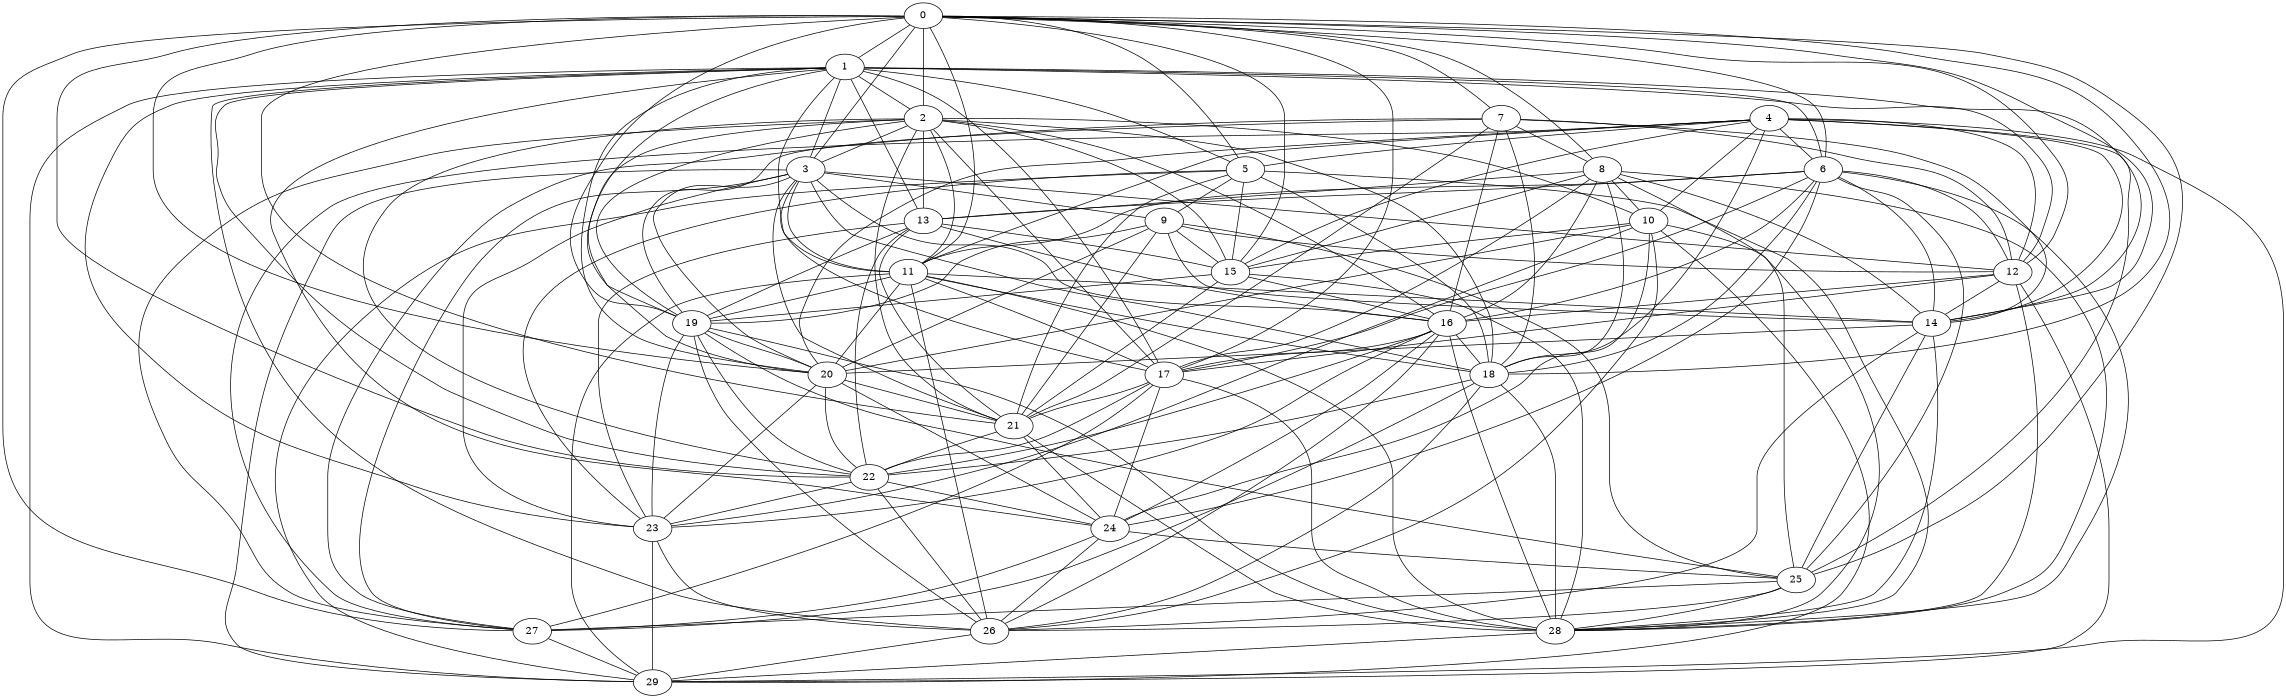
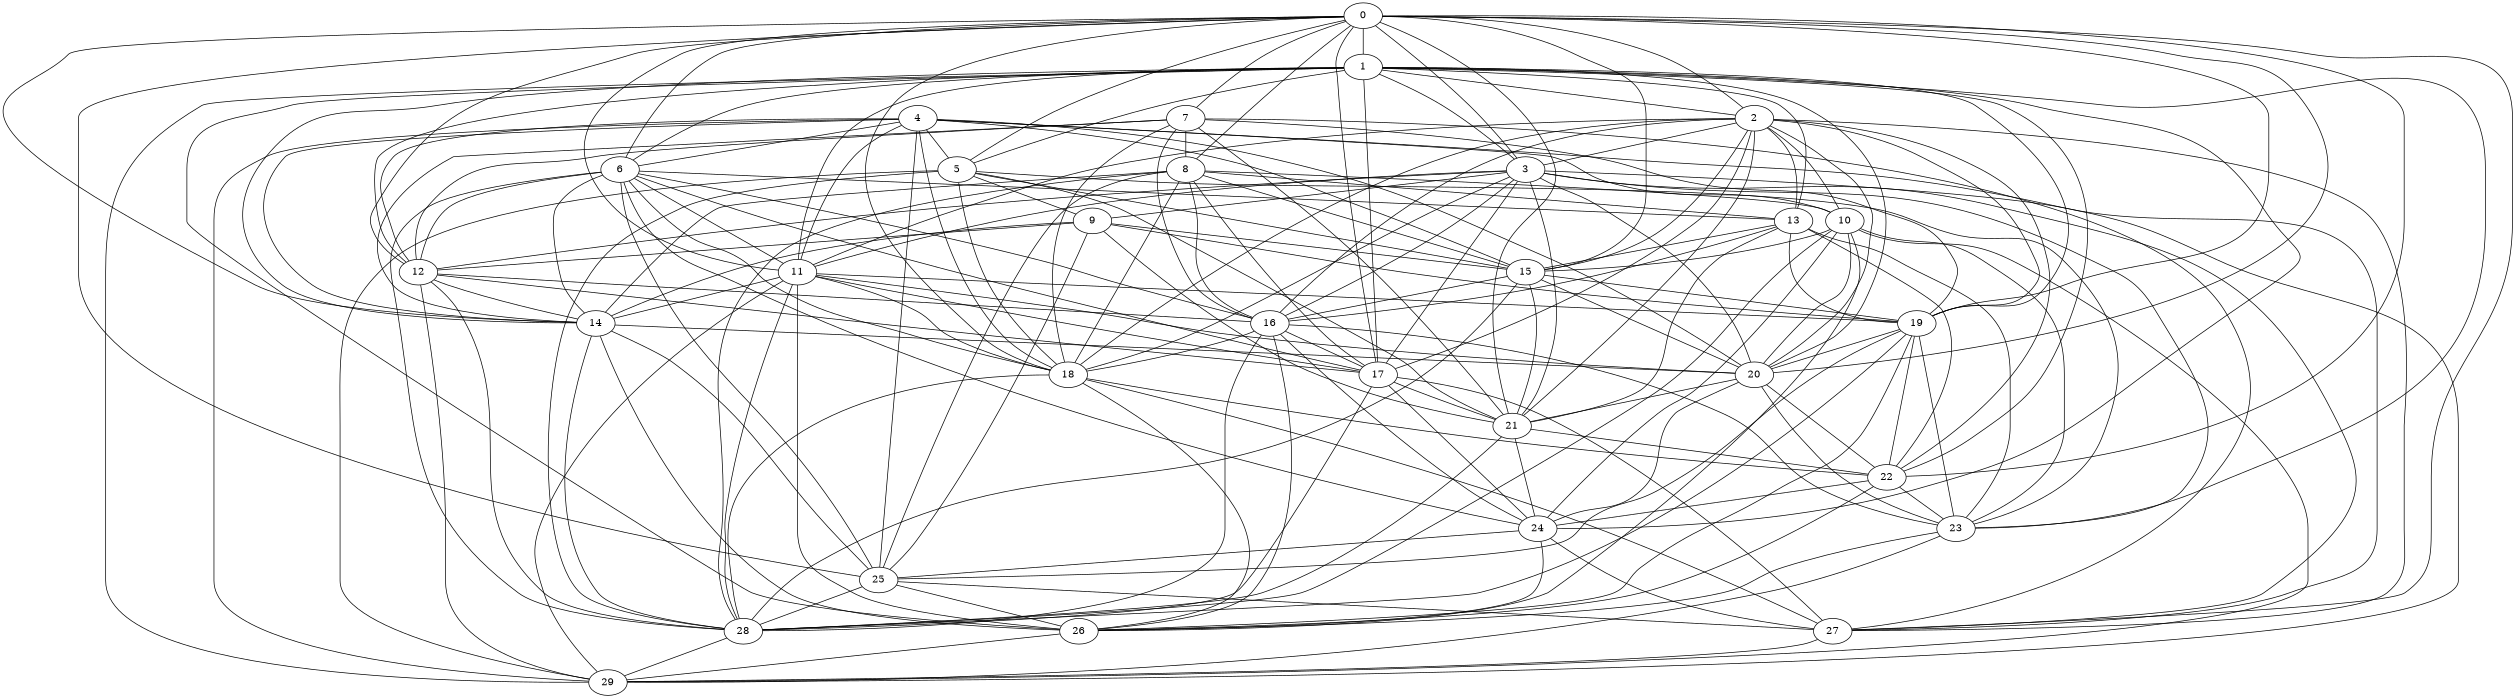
  strict graph {
    edge [weight=7000]
    0
    1
    2
    3
    5
    6
    7
    8
    11
    12
    14
    15
    17
    18
    19
    20
    21
    22
    25
    27
    13
    23
    24
    26
    29
    10
    16
    9
    28
    4
    0 -- 1
    0 -- 2 [weight=6000]
    0 -- 3 [weight=5000]
    0 -- 5 [weight=6000]
    0 -- 6 [weight=5000]
    0 -- 7 [weight=5000]
    0 -- 8 [weight=3000]
    0 -- 11 [weight=1000]
    0 -- 12 [weight=1000]
    0 -- 14 [weight=1000]
    0 -- 15 [weight=5000]
    0 -- 17 [weight=6000]
    0 -- 18 [weight=1000]
    0 -- 19 [weight=6000]
    0 -- 20 [weight=6000]
    0 -- 21 [weight=2000]
    0 -- 22 [weight=6000]
    0 -- 25 [weight=4000]
    0 -- 27 [weight=3000]
    1 -- 2 [weight=3000]
    1 -- 3 [weight=3000]
    1 -- 5 [weight=4000]
    1 -- 6
    1 -- 11
    1 -- 12 [weight=5000]
    1 -- 14
    1 -- 17 [weight=1000]
    1 -- 19 [weight=2000]
    1 -- 20 [weight=2000]
    1 -- 22 [weight=1000]
    1 -- 13 [weight=6000]
    1 -- 23 [weight=1000]
    1 -- 24 [weight=5000]
    1 -- 26 [weight=2000]
    1 -- 29 [weight=6000]
    2 -- 3 [weight=5000]
    2 -- 11 [weight=5000]
    2 -- 15 [weight=1000]
    2 -- 17
    2 -- 18 [weight=5000]
    2 -- 19
    2 -- 20 [weight=6000]
    2 -- 21 [weight=4000]
    2 -- 22
    2 -- 27 [weight=2000]
    2 -- 13 [weight=6000]
    2 -- 10 [weight=4000]
    2 -- 16 [weight=5000]
    3 -- 11 [weight=3000]
    3 -- 12
    3 -- 17 [weight=3000]
    3 -- 18 [weight=2000]
    3 -- 20 [weight=4000]
    3 -- 21 [weight=5000]
    3 -- 27 [weight=1000]
    3 -- 23
    3 -- 29 [weight=3000]
    3 -- 16 [weight=6000]
    3 -- 9 [weight=3000]
    5 -- 15 [weight=2000]
    5 -- 18 [weight=2000]
    5 -- 21 [weight=6000]
    5 -- 23 [weight=1000]
    5 -- 29
    5 -- 9 [weight=2000]
    5 -- 28 [weight=6000]
    6 -- 11 [weight=5000]
    6 -- 12 [weight=2000]
    6 -- 14 [weight=5000]
    6 -- 17 [weight=5000]
    6 -- 18 [weight=4000]
    6 -- 25
    6 -- 13
    6 -- 24 [weight=5000]
    6 -- 16 [weight=4000]
    6 -- 28 [weight=4000]
    7 -- 8 [weight=5000]
    7 -- 12
    7 -- 14 [weight=3000]
    7 -- 18
    7 -- 19
    7 -- 21 [weight=4000]
    7 -- 27 [weight=4000]
    7 -- 16 [weight=5000]
    8 -- 14
    8 -- 15 [weight=5000]
    8 -- 17 [weight=2000]
    8 -- 18
    8 -- 25 [weight=5000]
    8 -- 13 [weight=2000]
    8 -- 10 [weight=2000]
    8 -- 16 [weight=6000]
    8 -- 28 [weight=2000]
    11 -- 14 [weight=4000]
    11 -- 17 [weight=5000]
    11 -- 18 [weight=3000]
    11 -- 19 [weight=2000]
    11 -- 20 [weight=5000]
    11 -- 26
    11 -- 29 [weight=4000]
    11 -- 28 [weight=4000]
    12 -- 14 [weight=3000]
    12 -- 17 [weight=1000]
    12 -- 29 [weight=5000]
    12 -- 16 [weight=6000]
    12 -- 28 [weight=3000]
    14 -- 20 [weight=6000]
    14 -- 25 [weight=5000]
    14 -- 26
    14 -- 28 [weight=1000]
    15 -- 19 [weight=3000]
-   9 -- 20 [weight=4000]
+   15 -- 20 [weight=4000]
    15 -- 21 [weight=1000]
    15 -- 16 [weight=5000]
    15 -- 28 [weight=6000]
    17 -- 21
-   17 -- 22 [weight=4000]
    17 -- 27 [weight=5000]
    17 -- 24 [weight=6000]
    17 -- 28 [weight=4000]
    18 -- 22 [weight=4000]
    18 -- 27 [weight=6000]
    18 -- 26 [weight=3000]
    18 -- 28 [weight=5000]
    19 -- 20 [weight=2000]
    19 -- 22 [weight=2000]
    19 -- 25 [weight=4000]
    19 -- 23
    19 -- 26 [weight=3000]
    19 -- 28
    20 -- 21 [weight=2000]
    20 -- 22
    20 -- 23 [weight=1000]
    20 -- 24 [weight=1000]
    21 -- 22
    21 -- 24 [weight=4000]
    21 -- 28 [weight=4000]
    22 -- 23 [weight=3000]
    22 -- 24 [weight=4000]
    22 -- 26
    25 -- 27 [weight=2000]
    25 -- 26 [weight=3000]
    25 -- 28 [weight=3000]
    27 -- 29 [weight=2000]
    13 -- 15 [weight=6000]
    13 -- 19 [weight=4000]
    13 -- 21
    13 -- 22
    13 -- 23
    13 -- 16 [weight=1000]
    23 -- 26 [weight=1000]
    23 -- 29
    24 -- 25 [weight=2000]
    24 -- 27
    24 -- 26 [weight=5000]
    26 -- 29 [weight=6000]
    10 -- 15 [weight=6000]
    10 -- 20
    10 -- 23 [weight=2000]
    10 -- 24 [weight=6000]
    10 -- 26 [weight=1000]
    10 -- 29 [weight=6000]
    10 -- 28 [weight=3000]
    16 -- 17 [weight=4000]
    16 -- 18 [weight=1000]
-   16 -- 22 [weight=5000]
    16 -- 23 [weight=2000]
    16 -- 24 [weight=2000]
    16 -- 26 [weight=5000]
    16 -- 28
    9 -- 12 [weight=3000]
    9 -- 14
    9 -- 15 [weight=1000]
    9 -- 19 [weight=6000]
    9 -- 21
    9 -- 25 [weight=5000]
    28 -- 29 [weight=4000]
    4 -- 5
    4 -- 6 [weight=3000]
    4 -- 11 [weight=1000]
    4 -- 12 [weight=4000]
    4 -- 14 [weight=1000]
    4 -- 15 [weight=2000]
    4 -- 18
    4 -- 20 [weight=2000]
    4 -- 25
    4 -- 27 [weight=6000]
    4 -- 29 [weight=6000]
    4 -- 10 [weight=2000]
  }
